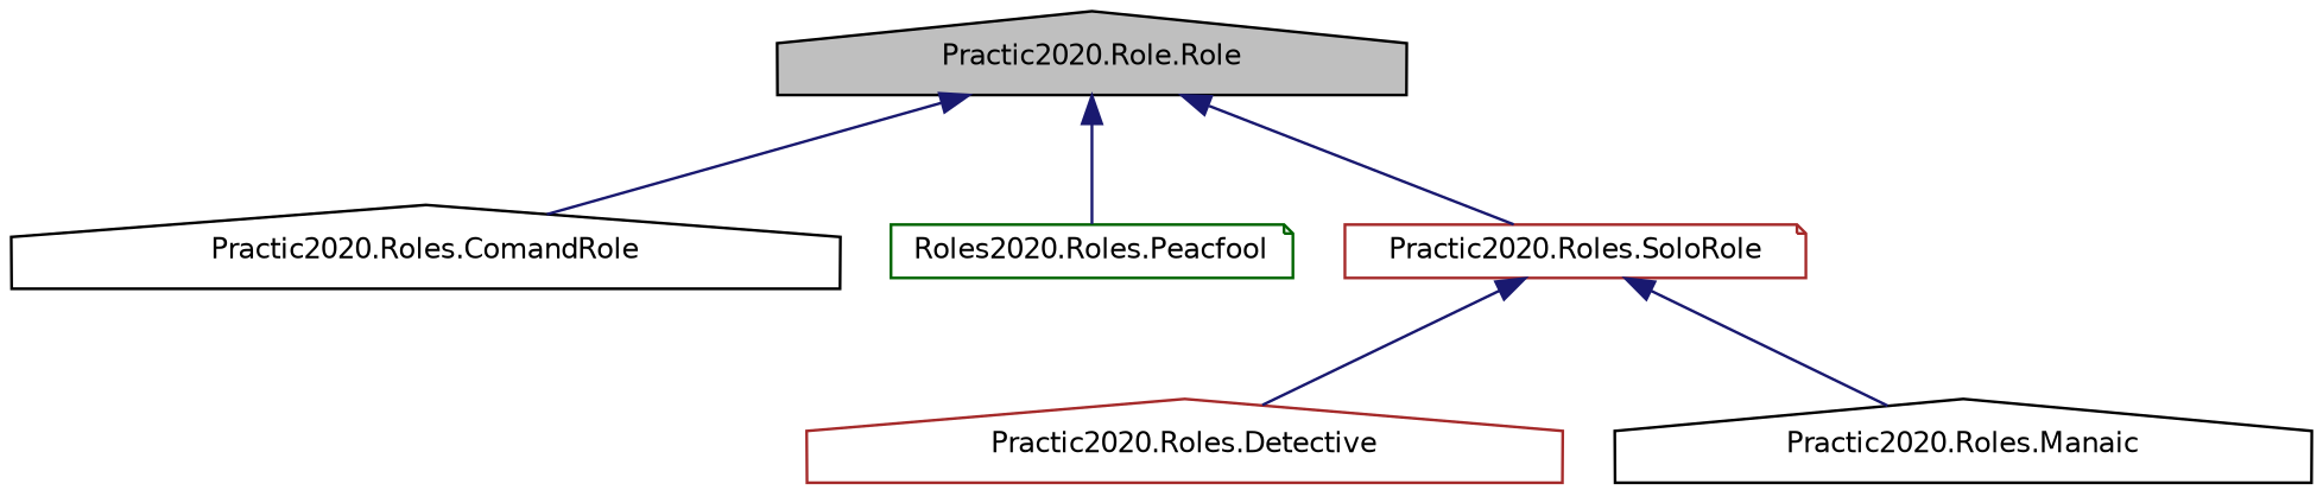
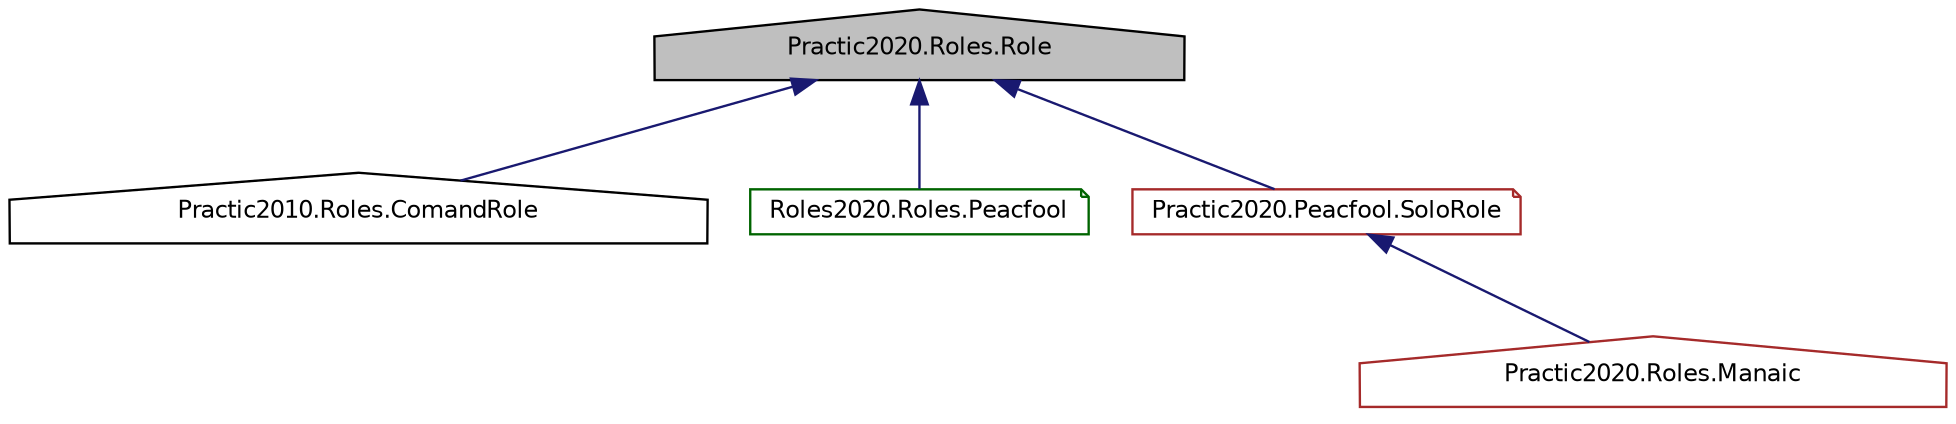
  digraph {
    node [color=black fillcolor=white fontname=Helvetica fontsize=10 shape=house style=filled]
    edge [color=midnightblue dir=back fontname=Helvetica fontsize=10 labelfontname=Helvetica labelfontsize=10 style=solid]
-   n1 [fillcolor=grey75 fontcolor=black height=0.2 label="Practic2020.Role.Role" width=0.4]
-   n2 [height=0.2 label="Practic2020.Roles.ComandRole" width=0.4]
+   n1 [fillcolor=grey75 fontcolor=black height=0.2 label="Practic2020.Roles.Role" width=0.4]
+   n2 [height=0.2 label="Practic2010.Roles.ComandRole" width=0.4]
    n3 [color=darkgreen height=0.2 label="Roles2020.Roles.Peacfool" shape=note width=0.4]
-   n4 [color=brown height=0.2 label="Practic2020.Roles.SoloRole" shape=note width=0.4]
-   n5 [color=brown height=0.2 label="Practic2020.Roles.Detective" width=0.4]
-   n6 [height=0.2 label="Practic2020.Roles.Manaic" width=0.4]
+   n4 [color=brown height=0.2 label="Practic2020.Peacfool.SoloRole" shape=note width=0.4]
+   n6 [color=brown height=0.2 label="Practic2020.Roles.Manaic" width=0.4]
    n1 -> n2
    n1 -> n3
    n1 -> n4
-   n4 -> n5
    n4 -> n6
  }
